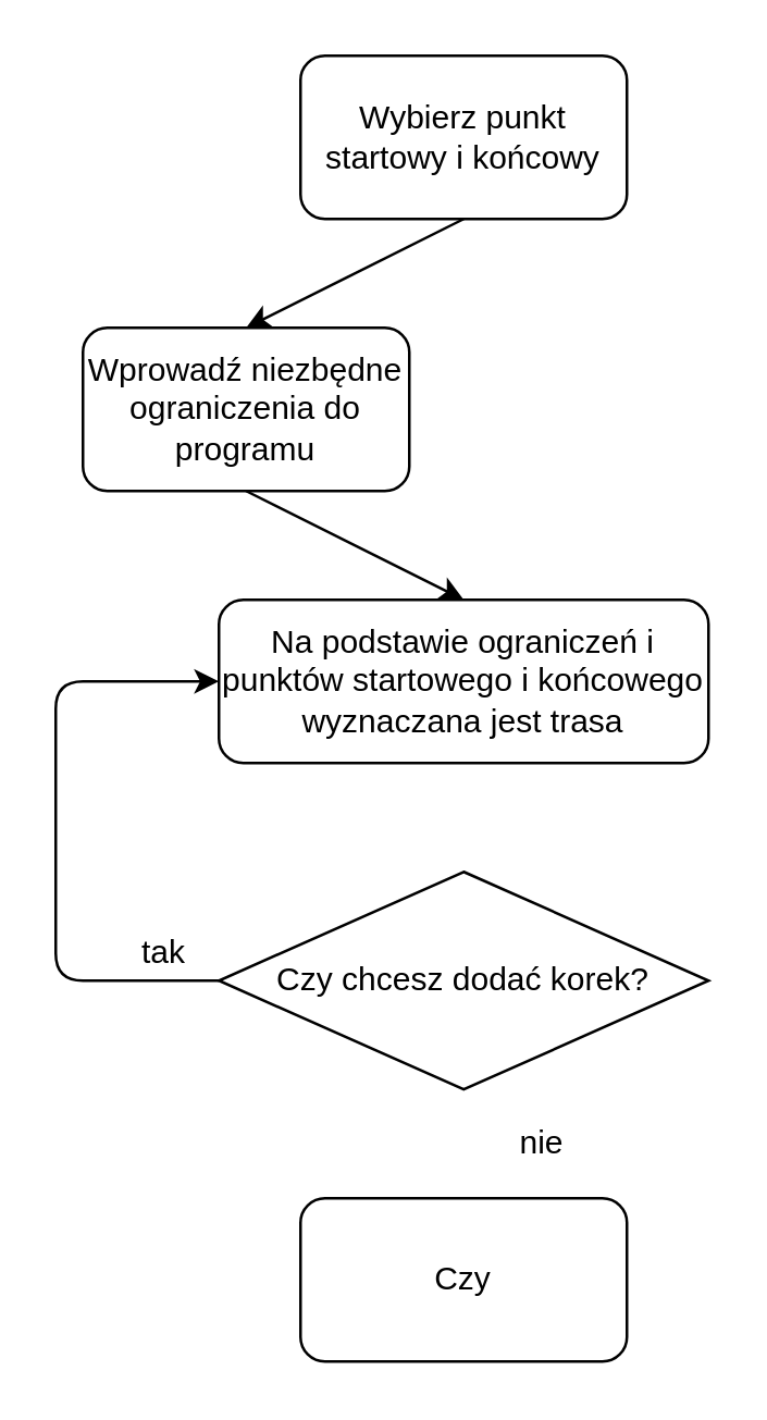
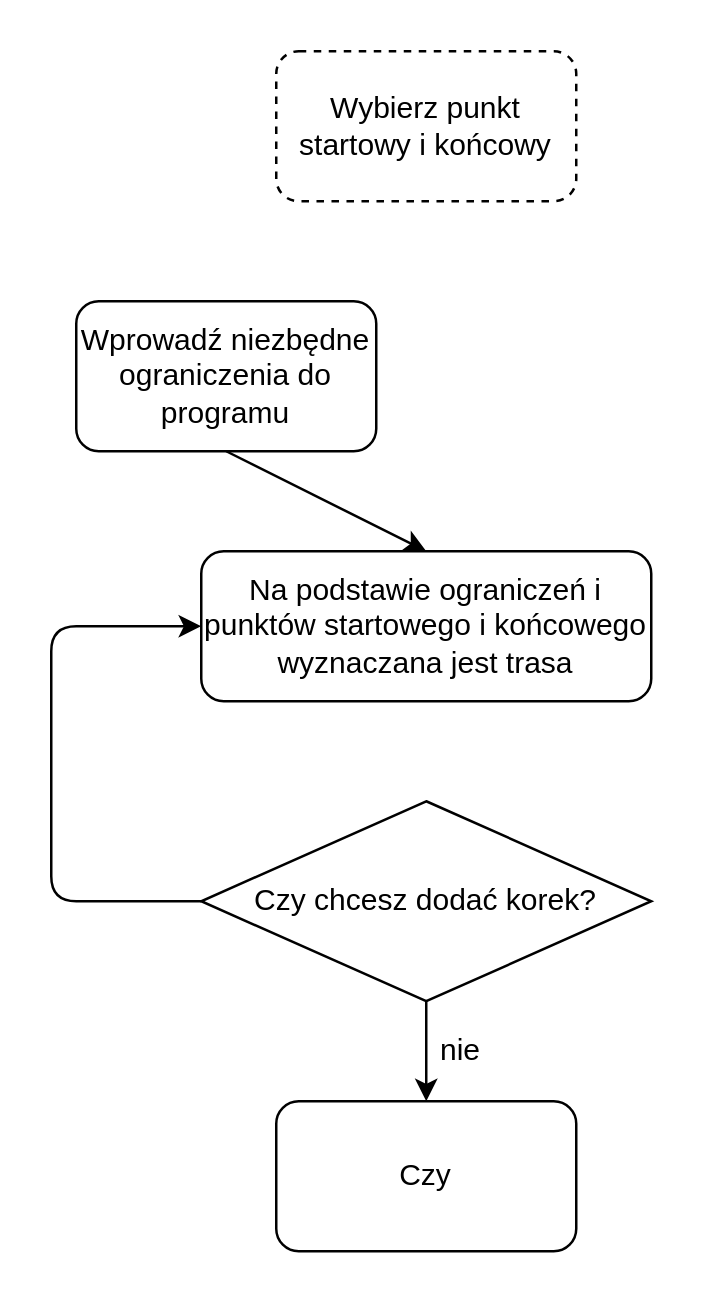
  <mxCell id="0" />
  <mxCell id="1" parent="0" />
- <mxCell id="2" value="Wybierz punkt startowy i końcowy" style="rounded=1;whiteSpace=wrap;html=1;" parent="1" vertex="1"><mxGeometry x="110" y="20" width="120" height="60" as="geometry" /></mxCell>
+ <mxCell id="2" value="Wybierz punkt startowy i końcowy" style="rounded=1;whiteSpace=wrap;html=1;dashed=1;" parent="1" vertex="1"><mxGeometry x="110" y="20" width="120" height="60" as="geometry" /></mxCell>
  <mxCell id="3" value="Wprowadź niezbędne ograniczenia do programu" style="rounded=1;whiteSpace=wrap;html=1;" parent="1" vertex="1"><mxGeometry x="30" y="120" width="120" height="60" as="geometry" /></mxCell>
- <mxCell id="4" value="" style="endArrow=classic;html=1;exitX=0.5;exitY=1;exitDx=0;exitDy=0;entryX=0.5;entryY=0;entryDx=0;entryDy=0;" parent="1" source="2" target="3" edge="1"><mxGeometry width="50" height="50" relative="1" as="geometry"><mxPoint x="160" y="210" as="sourcePoint" /><mxPoint x="210" y="160" as="targetPoint" /></mxGeometry></mxCell>
  <mxCell id="5" value="Na podstawie ograniczeń i punktów startowego i końcowego wyznaczana jest trasa" style="rounded=1;whiteSpace=wrap;html=1;" parent="1" vertex="1"><mxGeometry x="80" y="220" width="180" height="60" as="geometry" /></mxCell>
  <mxCell id="6" value="" style="endArrow=classic;html=1;exitX=0.5;exitY=1;exitDx=0;exitDy=0;entryX=0.5;entryY=0;entryDx=0;entryDy=0;" parent="1" source="3" target="5" edge="1"><mxGeometry width="50" height="50" relative="1" as="geometry"><mxPoint x="160" y="300" as="sourcePoint" /><mxPoint x="210" y="250" as="targetPoint" /></mxGeometry></mxCell>
  <mxCell id="7" value="Czy chcesz dodać korek?" style="rhombus;whiteSpace=wrap;html=1;" vertex="1" parent="1"><mxGeometry x="80" y="320" width="180" height="80" as="geometry" /></mxCell>
  <mxCell id="8" value="" style="endArrow=classic;html=1;exitX=0;exitY=0.5;exitDx=0;exitDy=0;entryX=0;entryY=0.5;entryDx=0;entryDy=0;" edge="1" parent="1" source="7" target="5"><mxGeometry width="50" height="50" relative="1" as="geometry"><mxPoint x="160" y="310" as="sourcePoint" /><mxPoint x="210" y="260" as="targetPoint" /><Array as="points"><mxPoint x="20" y="360" /><mxPoint x="20" y="250" /></Array></mxGeometry></mxCell>
- <mxCell id="9" value="tak" style="text;html=1;strokeColor=none;fillColor=none;align=center;verticalAlign=middle;whiteSpace=wrap;rounded=0;" vertex="1" parent="1"><mxGeometry x="40" y="340" width="40" height="20" as="geometry" /></mxCell>
- <mxCell id="10" value="nie" style="text;html=1;strokeColor=none;fillColor=none;align=center;verticalAlign=middle;whiteSpace=wrap;rounded=0;" vertex="1" parent="1"><mxGeometry x="179" y="410" width="40" height="20" as="geometry" /></mxCell>
+ <mxCell id="10" value="nie" style="text;html=1;strokeColor=none;fillColor=none;align=center;verticalAlign=middle;whiteSpace=wrap;rounded=0;" vertex="1" parent="1"><mxGeometry x="164" y="410" width="40" height="20" as="geometry" /></mxCell>
+ <mxCell id="11" value="" style="endArrow=classic;html=1;exitX=0.5;exitY=1;exitDx=0;exitDy=0;" edge="1" parent="1" source="7" target="12"><mxGeometry width="50" height="50" relative="1" as="geometry"><mxPoint x="160" y="310" as="sourcePoint" /><mxPoint x="190" y="430" as="targetPoint" /></mxGeometry></mxCell>
  <mxCell id="12" value="Czy" style="rounded=1;whiteSpace=wrap;html=1;" vertex="1" parent="1"><mxGeometry x="110" y="440" width="120" height="60" as="geometry" /></mxCell>
